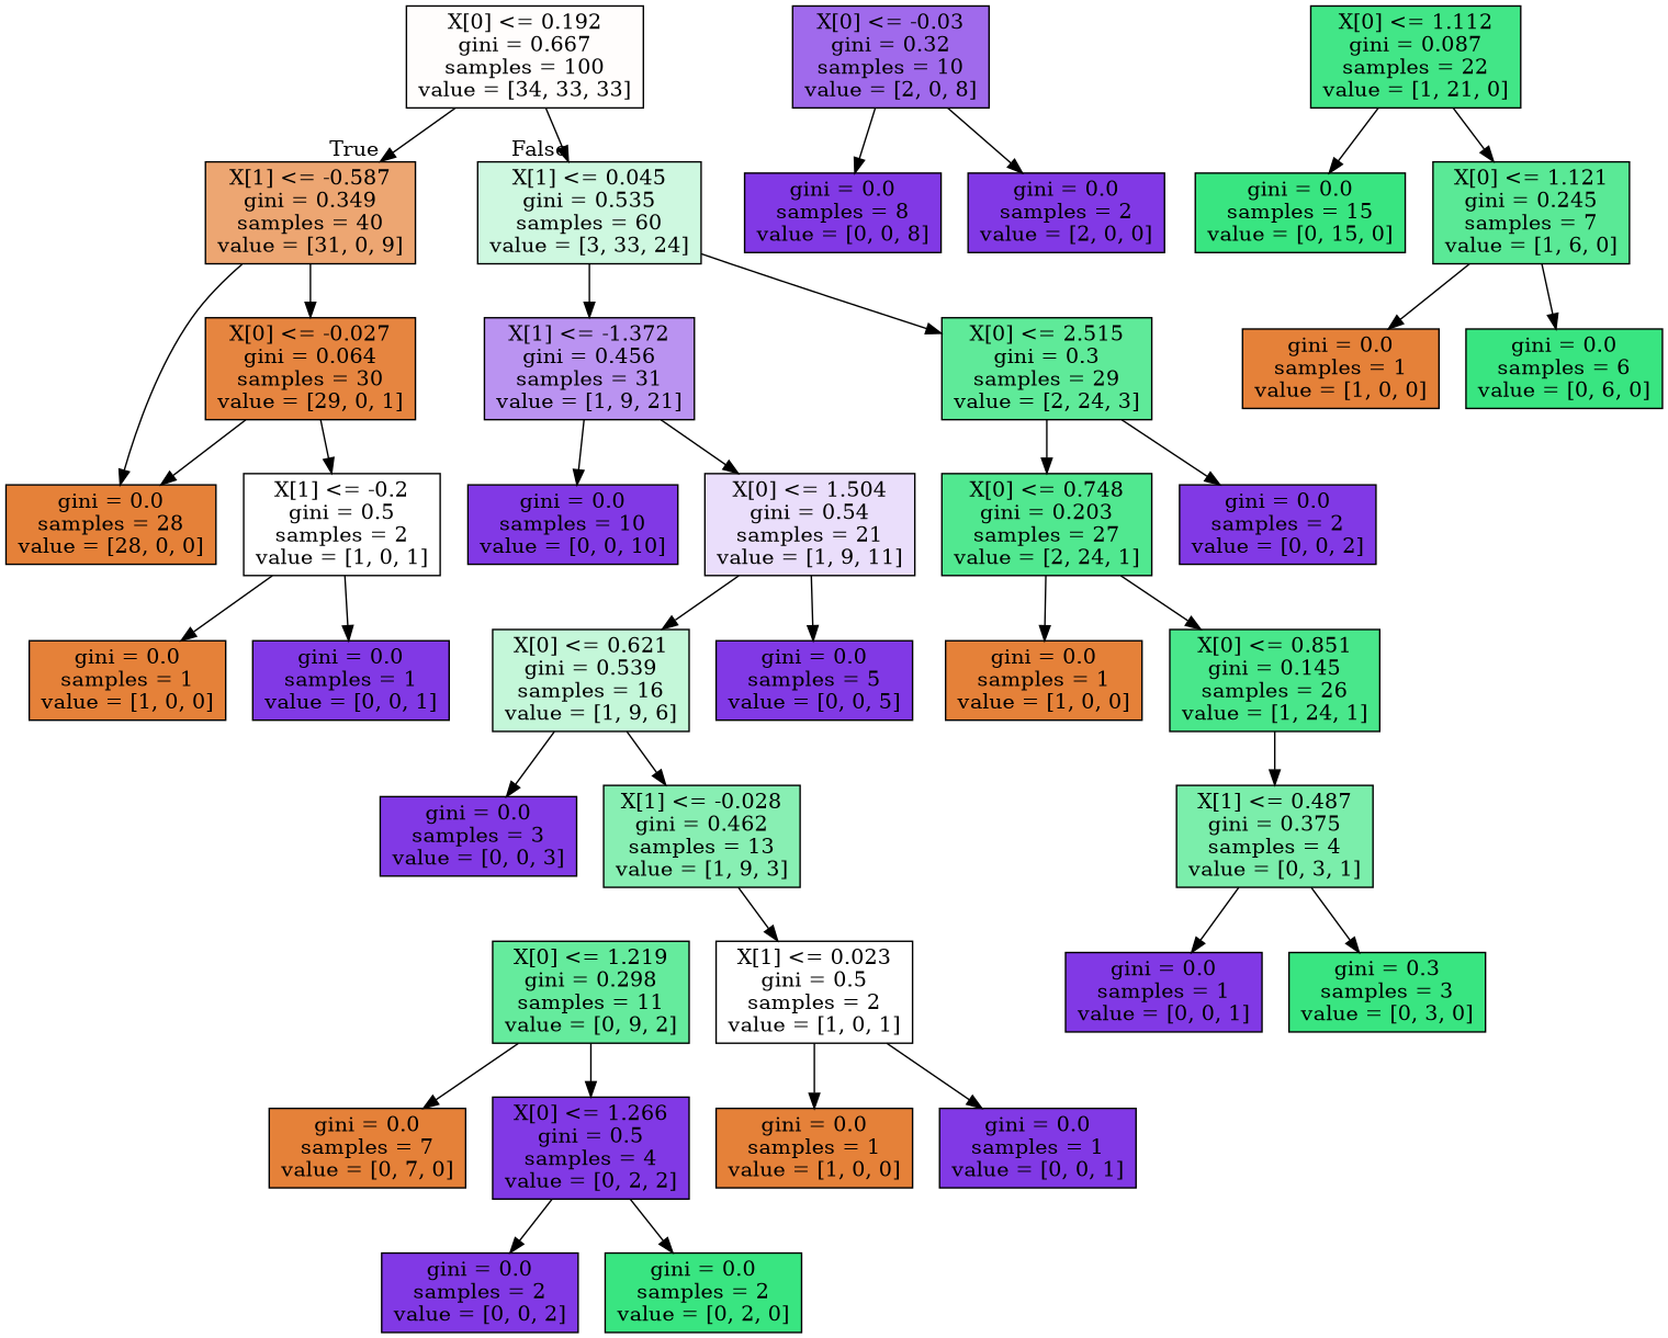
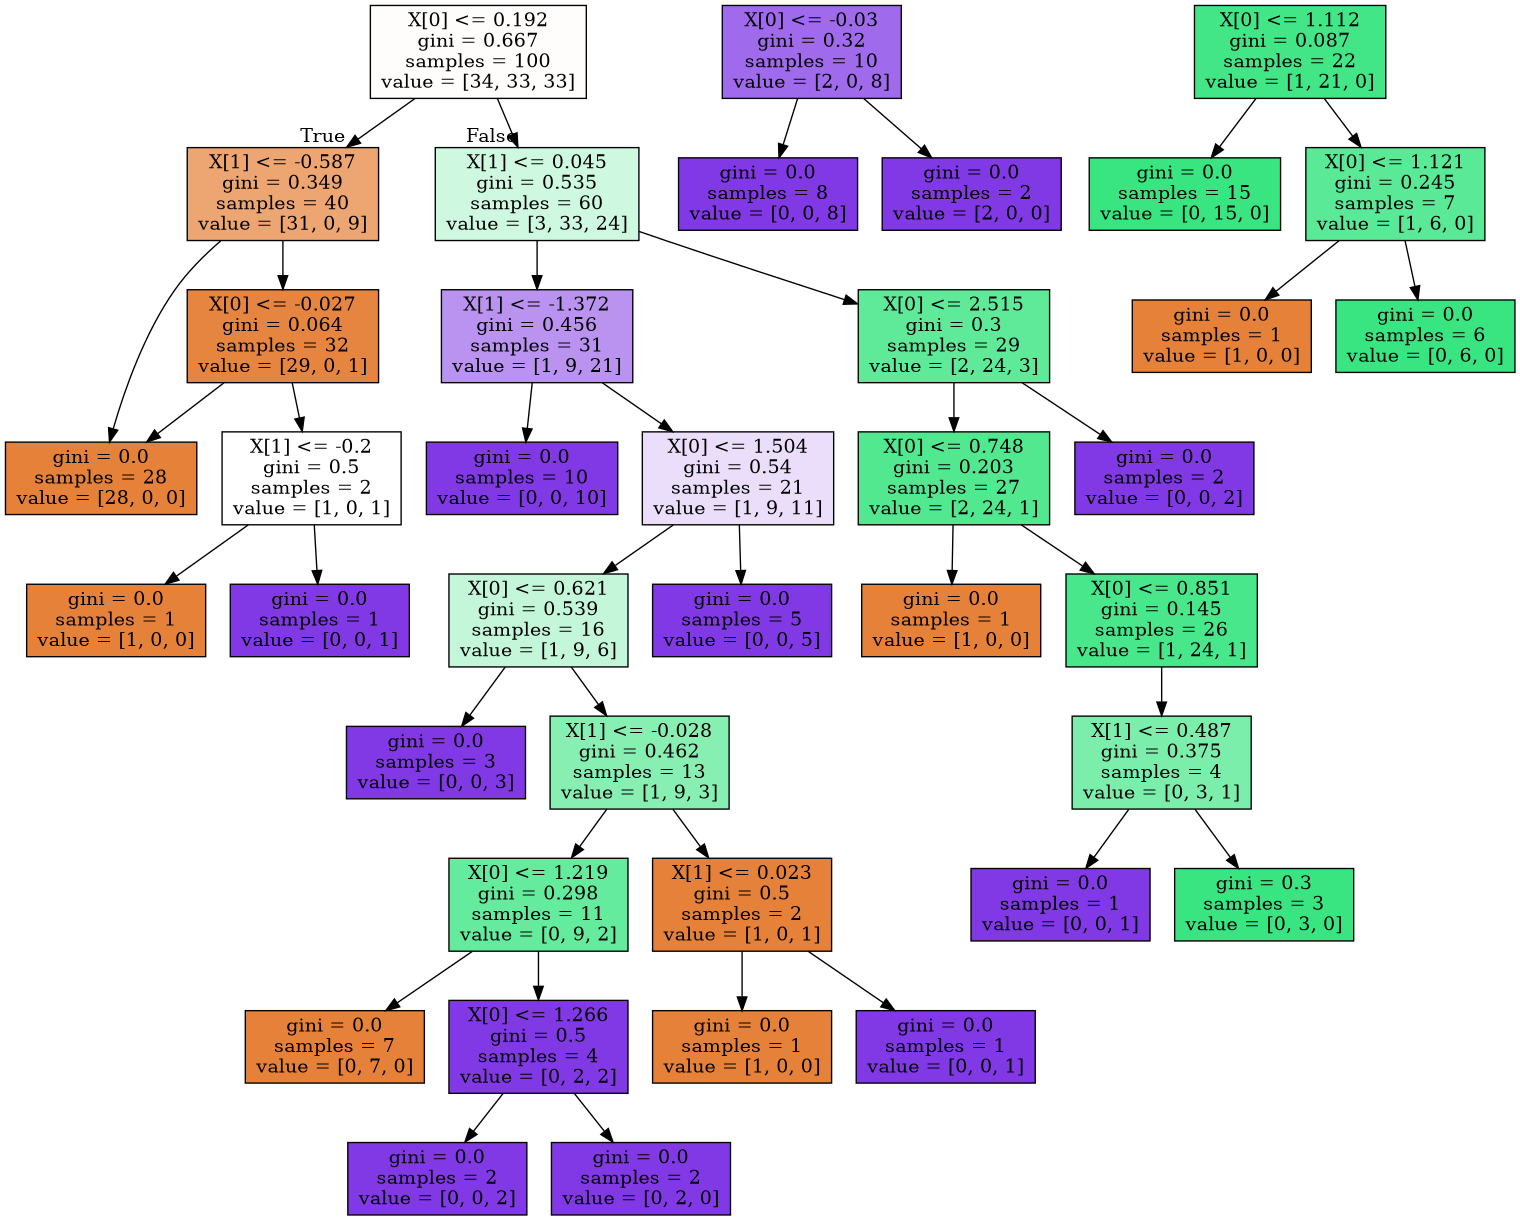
  digraph {
    node [color=black fillcolor="#8139e5" shape=box style=filled]
    n1 [fillcolor="#fffdfc" label="X[0] <= 0.192\ngini = 0.667\nsamples = 100\nvalue = [34, 33, 33]"]
    n2 [fillcolor="#eda672" label="X[1] <= -0.587\ngini = 0.349\nsamples = 40\nvalue = [31, 0, 9]"]
    n3 [fillcolor="#cef8e0" label="X[1] <= 0.045\ngini = 0.535\nsamples = 60\nvalue = [3, 33, 24]"]
-   n4 [fillcolor="#e68540" label="X[0] <= -0.027\ngini = 0.064\nsamples = 30\nvalue = [29, 0, 1]"]
+   n4 [fillcolor="#e68540" label="X[0] <= -0.027\ngini = 0.064\nsamples = 32\nvalue = [29, 0, 1]"]
    n5 [fillcolor="#e58139" label="gini = 0.0\nsamples = 28\nvalue = [28, 0, 0]"]
    n6 [fillcolor="#ba93f1" label="X[1] <= -1.372\ngini = 0.456\nsamples = 31\nvalue = [1, 9, 21]"]
    n7 [fillcolor="#5fea99" label="X[0] <= 2.515\ngini = 0.3\nsamples = 29\nvalue = [2, 24, 3]"]
    n8 [fillcolor="#a06aec" label="X[0] <= -0.03\ngini = 0.32\nsamples = 10\nvalue = [2, 0, 8]"]
    n9 [label="gini = 0.0\nsamples = 8\nvalue = [0, 0, 8]"]
    n10 [label="gini = 0.0\nsamples = 2\nvalue = [2, 0, 0]"]
    n11 [fillcolor="#ffffff" label="X[1] <= -0.2\ngini = 0.5\nsamples = 2\nvalue = [1, 0, 1]"]
    n12 [fillcolor="#e58139" label="gini = 0.0\nsamples = 1\nvalue = [1, 0, 0]"]
    n13 [label="gini = 0.0\nsamples = 1\nvalue = [0, 0, 1]"]
    n14 [label="gini = 0.0\nsamples = 10\nvalue = [0, 0, 10]"]
    n15 [fillcolor="#eadefb" label="X[0] <= 1.504\ngini = 0.54\nsamples = 21\nvalue = [1, 9, 11]"]
    n16 [fillcolor="#51e890" label="X[0] <= 0.748\ngini = 0.203\nsamples = 27\nvalue = [2, 24, 1]"]
    n17 [label="gini = 0.0\nsamples = 2\nvalue = [0, 0, 2]"]
    n18 [fillcolor="#c4f7d9" label="X[0] <= 0.621\ngini = 0.539\nsamples = 16\nvalue = [1, 9, 6]"]
    n19 [label="gini = 0.0\nsamples = 5\nvalue = [0, 0, 5]"]
    n20 [label="gini = 0.0\nsamples = 3\nvalue = [0, 0, 3]"]
    n21 [fillcolor="#88efb3" label="X[1] <= -0.028\ngini = 0.462\nsamples = 13\nvalue = [1, 9, 3]"]
    n22 [fillcolor="#65eb9d" label="X[0] <= 1.219\ngini = 0.298\nsamples = 11\nvalue = [0, 9, 2]"]
-   n23 [fillcolor="#ffffff" label="X[1] <= 0.023\ngini = 0.5\nsamples = 2\nvalue = [1, 0, 1]"]
+   n23 [fillcolor="#e58139" label="X[1] <= 0.023\ngini = 0.5\nsamples = 2\nvalue = [1, 0, 1]"]
    n24 [fillcolor="#e58139" label="gini = 0.0\nsamples = 7\nvalue = [0, 7, 0]"]
    n25 [label="X[0] <= 1.266\ngini = 0.5\nsamples = 4\nvalue = [0, 2, 2]"]
    n26 [fillcolor="#e58139" label="gini = 0.0\nsamples = 1\nvalue = [1, 0, 0]"]
    n27 [label="gini = 0.0\nsamples = 1\nvalue = [0, 0, 1]"]
    n28 [label="gini = 0.0\nsamples = 2\nvalue = [0, 0, 2]"]
-   n29 [fillcolor="#39e581" label="gini = 0.0\nsamples = 2\nvalue = [0, 2, 0]"]
+   n29 [label="gini = 0.0\nsamples = 2\nvalue = [0, 2, 0]"]
    n30 [fillcolor="#e58139" label="gini = 0.0\nsamples = 1\nvalue = [1, 0, 0]"]
    n31 [fillcolor="#49e78b" label="X[0] <= 0.851\ngini = 0.145\nsamples = 26\nvalue = [1, 24, 1]"]
    n32 [fillcolor="#7beeab" label="X[1] <= 0.487\ngini = 0.375\nsamples = 4\nvalue = [0, 3, 1]"]
    n33 [label="gini = 0.0\nsamples = 1\nvalue = [0, 0, 1]"]
    n34 [fillcolor="#39e581" label="gini = 0.3\nsamples = 3\nvalue = [0, 3, 0]"]
    n35 [fillcolor="#42e687" label="X[0] <= 1.112\ngini = 0.087\nsamples = 22\nvalue = [1, 21, 0]"]
    n36 [fillcolor="#39e581" label="gini = 0.0\nsamples = 15\nvalue = [0, 15, 0]"]
    n37 [fillcolor="#5ae996" label="X[0] <= 1.121\ngini = 0.245\nsamples = 7\nvalue = [1, 6, 0]"]
    n38 [fillcolor="#e58139" label="gini = 0.0\nsamples = 1\nvalue = [1, 0, 0]"]
    n39 [fillcolor="#39e581" label="gini = 0.0\nsamples = 6\nvalue = [0, 6, 0]"]
    n1 -> n2 [headlabel=True labelangle=45 labeldistance=2.5]
    n1 -> n3 [headlabel=False labelangle=-45 labeldistance=2.5]
    n2 -> n4
    n2 -> n5
    n3 -> n6
    n3 -> n7
    n4 -> n5
    n4 -> n11
    n6 -> n14
    n6 -> n15
    n7 -> n16
    n7 -> n17
    n8 -> n9
    n8 -> n10
    n11 -> n12
    n11 -> n13
    n15 -> n18
    n15 -> n19
    n16 -> n30
    n16 -> n31
    n18 -> n20
    n18 -> n21
+   n21 -> n22
    n21 -> n23
    n22 -> n24
    n22 -> n25
    n23 -> n26
    n23 -> n27
    n25 -> n28
    n25 -> n29
    n31 -> n32
    n32 -> n33
    n32 -> n34
    n35 -> n36
    n35 -> n37
    n37 -> n38
    n37 -> n39
  }
